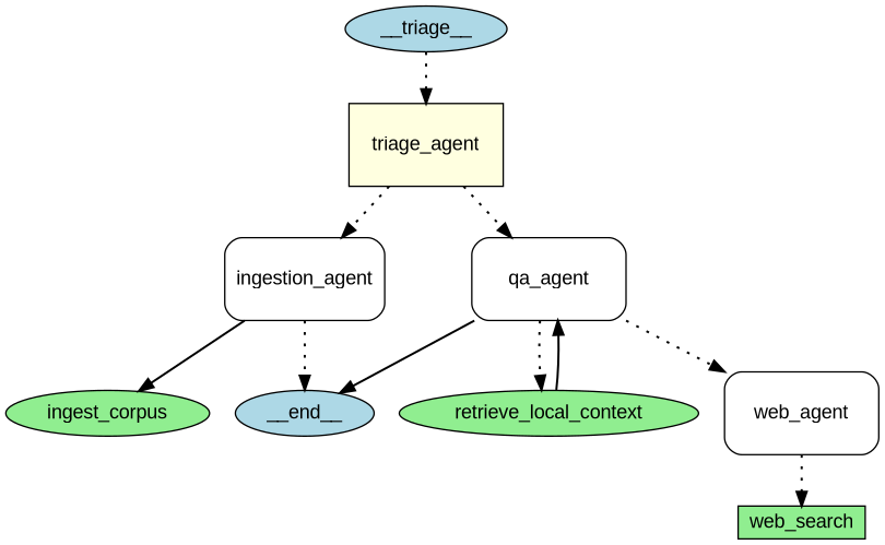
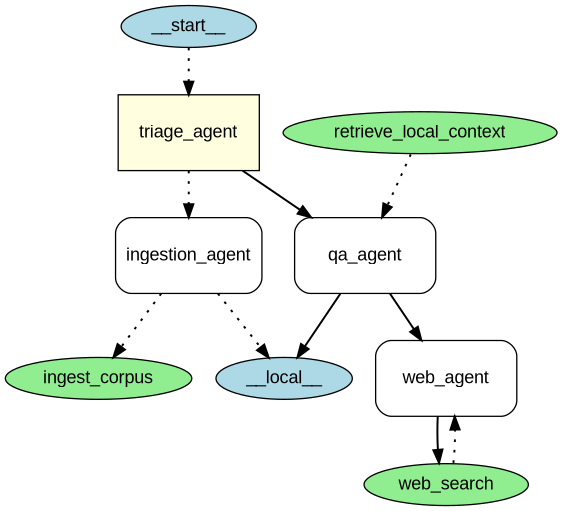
  digraph {
    splines=true
    node [fillcolor=lightyellow fontname=Arial shape=ellipse style=filled]
    edge [penwidth=1.5 style=dotted]
-   n1 [fillcolor=lightblue height=0.3 label=__triage__ width=0.5]
+   n1 [fillcolor=lightblue height=0.3 label=__start__ width=0.5]
    n2 [height=0.8 label=triage_agent shape=box width=1.5]
    n3 [height=0.8 label=ingestion_agent shape=box style=rounded width=1.5]
    n4 [height=0.8 label=qa_agent shape=box style=rounded width=1.5]
-   n5 [fillcolor=lightblue height=0.3 label=__end__ width=0.5]
+   n5 [fillcolor=lightblue height=0.3 label=__local__ width=0.5]
    n6 [fillcolor=lightgreen height=0.3 label=ingest_corpus width=0.5]
    n7 [fillcolor=lightgreen height=0.3 label=retrieve_local_context width=0.5]
    n8 [height=0.8 label=web_agent shape=box style=rounded width=1.5]
-   n9 [fillcolor=lightgreen height=0.3 label=web_search shape=box width=0.5]
+   n9 [fillcolor=lightgreen height=0.3 label=web_search width=0.5]
    n1 -> n2
    n2 -> n3
-   n2 -> n4
+   n2 -> n4 [style=""]
    n3 -> n5
-   n3 -> n6 [style=solid]
+   n3 -> n6
    n4 -> n5 [style=""]
-   n4 -> n7
-   n4 -> n8
-   n7 -> n4 [style=solid]
-   n8 -> n9
+   n4 -> n8 [style=""]
+   n7 -> n4
+   n8 -> n9 [style=solid]
+   n9 -> n8
  }
